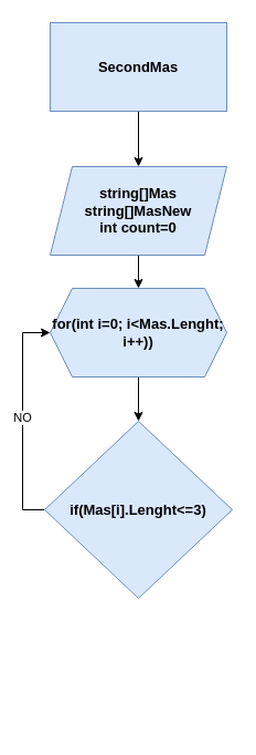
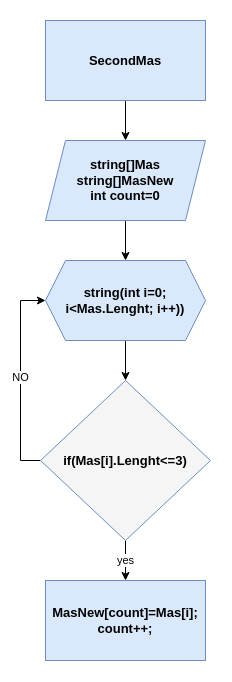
  <mxCell id="0" />
  <mxCell id="1" parent="0" />
  <mxCell id="2" value="" style="edgeStyle=orthogonalEdgeStyle;rounded=0;orthogonalLoop=1;jettySize=auto;html=1;" edge="1" parent="1" source="3" target="5"><mxGeometry relative="1" as="geometry" /></mxCell>
  <mxCell id="3" value="SecondMas" style="whiteSpace=wrap;html=1;fillColor=#dae8fc;strokeColor=#6c8ebf;fontStyle=1;fontSize=13;rounded=0;" vertex="1" parent="1"><mxGeometry x="45" y="20" width="160" height="80" as="geometry" /></mxCell>
  <mxCell id="4" value="" style="edgeStyle=orthogonalEdgeStyle;rounded=0;orthogonalLoop=1;jettySize=auto;html=1;" edge="1" parent="1" source="5" target="7"><mxGeometry relative="1" as="geometry" /></mxCell>
- <mxCell id="5" value="string[]Mas&lt;br style=&quot;font-size: 13px;&quot;&gt;string[]MasNew&lt;br style=&quot;font-size: 13px;&quot;&gt;int count=0" style="shape=parallelogram;perimeter=parallelogramPerimeter;whiteSpace=wrap;html=1;fixedSize=1;fillColor=#dae8fc;strokeColor=#6c8ebf;fontStyle=1;fontSize=13;" vertex="1" parent="1"><mxGeometry x="45" y="150" width="160" height="80" as="geometry" /></mxCell>
+ <mxCell id="5" value="string[]Mas&lt;br style=&quot;font-size: 13px;&quot;&gt;string[]MasNew&lt;br style=&quot;font-size: 13px;&quot;&gt;int count=0" style="shape=parallelogram;perimeter=parallelogramPerimeter;whiteSpace=wrap;html=1;fixedSize=1;fillColor=#dae8fc;strokeColor=#6c8ebf;fontStyle=1;fontSize=13;" vertex="1" parent="1"><mxGeometry x="45" y="140" width="160" height="80" as="geometry" /></mxCell>
  <mxCell id="6" value="" style="edgeStyle=orthogonalEdgeStyle;rounded=0;orthogonalLoop=1;jettySize=auto;html=1;" edge="1" parent="1" source="7" target="10"><mxGeometry relative="1" as="geometry" /></mxCell>
- <mxCell id="7" value="for(int i=0; i&amp;lt;Mas.Lenght; i++))" style="shape=hexagon;perimeter=hexagonPerimeter2;whiteSpace=wrap;html=1;fixedSize=1;fillColor=#dae8fc;strokeColor=#6c8ebf;fontStyle=1;fontSize=13;" vertex="1" parent="1"><mxGeometry x="45" y="260" width="160" height="80" as="geometry" /></mxCell>
+ <mxCell id="7" value="string(int i=0; i&amp;lt;Mas.Lenght; i++))" style="shape=hexagon;perimeter=hexagonPerimeter2;whiteSpace=wrap;html=1;fixedSize=1;fillColor=#dae8fc;strokeColor=#6c8ebf;fontStyle=1;fontSize=13;" vertex="1" parent="1"><mxGeometry x="45" y="260" width="160" height="80" as="geometry" /></mxCell>
+ <mxCell id="8" value="yes" style="edgeStyle=orthogonalEdgeStyle;rounded=0;orthogonalLoop=1;jettySize=auto;html=1;" edge="1" parent="1" source="10" target="11"><mxGeometry relative="1" as="geometry" /></mxCell>
  <mxCell id="9" value="NO" style="edgeStyle=orthogonalEdgeStyle;rounded=0;orthogonalLoop=1;jettySize=auto;html=1;entryX=0;entryY=0.5;entryDx=0;entryDy=0;" edge="1" parent="1" source="10" target="7"><mxGeometry relative="1" as="geometry"><Array as="points"><mxPoint x="20" y="460" /><mxPoint x="20" y="300" /></Array></mxGeometry></mxCell>
- <mxCell id="10" value="if(Mas[i].Lenght&amp;lt;=3)" style="rhombus;whiteSpace=wrap;html=1;fillColor=#dae8fc;strokeColor=#6c8ebf;fontStyle=1;fontSize=13;" vertex="1" parent="1"><mxGeometry x="40" y="380" width="170" height="160" as="geometry" /></mxCell>
+ <mxCell id="10" value="if(Mas[i].Lenght&amp;lt;=3)" style="rhombus;whiteSpace=wrap;html=1;fillColor=#f5f5f5;strokeColor=#6c8ebf;fontStyle=1;fontSize=13;" vertex="1" parent="1"><mxGeometry x="40" y="380" width="170" height="160" as="geometry" /></mxCell>
+ <mxCell id="11" value="MasNew[count]=Mas[i];&lt;br style=&quot;font-size: 13px;&quot;&gt;count++;" style="rounded=0;whiteSpace=wrap;html=1;fillColor=#dae8fc;strokeColor=#6c8ebf;fontStyle=1;fontSize=13;" vertex="1" parent="1"><mxGeometry x="45" y="580" width="160" height="80" as="geometry" /></mxCell>
